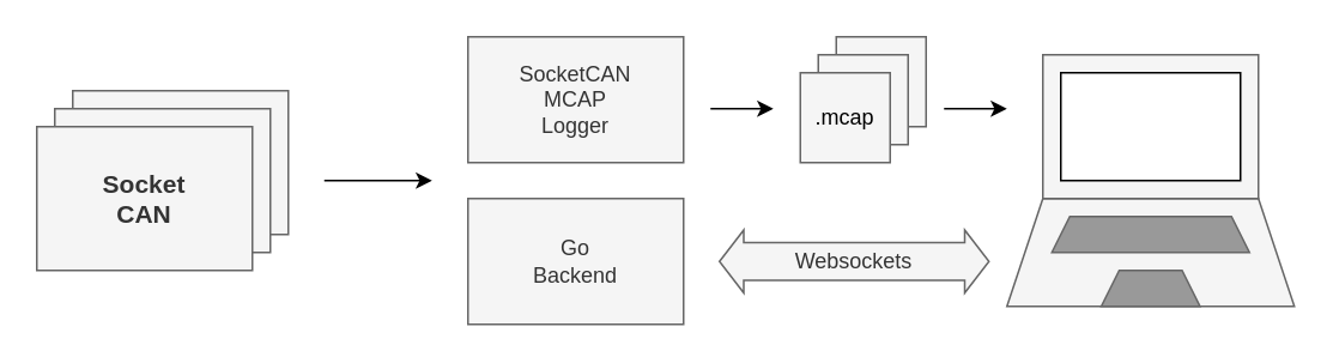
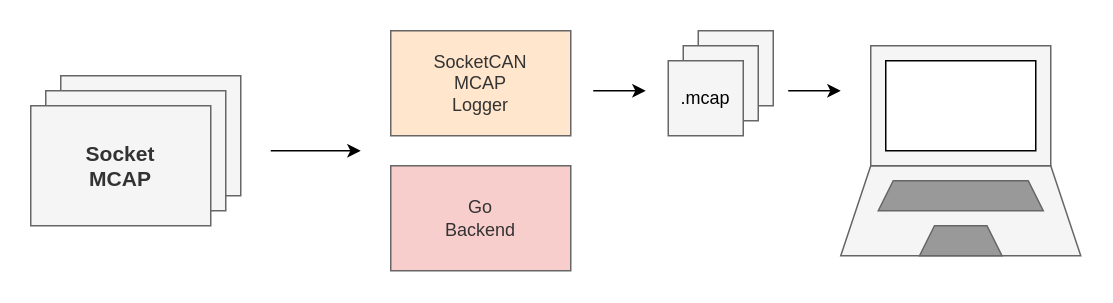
  <mxCell id="0" />
  <mxCell id="1" parent="0" />
  <mxCell id="2" value="" style="rounded=0;whiteSpace=wrap;html=1;fillColor=#f5f5f5;fontColor=#333333;strokeColor=#666666;" parent="1" vertex="1"><mxGeometry x="465" y="20" width="50" height="50" as="geometry" /></mxCell>
  <mxCell id="3" value="" style="rounded=0;whiteSpace=wrap;html=1;fillColor=#f5f5f5;fontColor=#333333;strokeColor=#666666;" parent="1" vertex="1"><mxGeometry x="455" y="30" width="50" height="50" as="geometry" /></mxCell>
  <mxCell id="4" value="" style="rounded=0;whiteSpace=wrap;html=1;fillColor=#f5f5f5;fontColor=#333333;strokeColor=#666666;" parent="1" vertex="1"><mxGeometry x="40" y="50" width="120" height="80" as="geometry" /></mxCell>
  <mxCell id="5" value="" style="rounded=0;whiteSpace=wrap;html=1;fillColor=#f5f5f5;fontColor=#333333;strokeColor=#666666;" parent="1" vertex="1"><mxGeometry x="30" y="60" width="120" height="80" as="geometry" /></mxCell>
- <mxCell id="6" value="&lt;font style=&quot;font-size: 14px;&quot;&gt;&lt;b&gt;Socket&lt;br&gt;CAN&lt;/b&gt;&lt;/font&gt;" style="rounded=0;whiteSpace=wrap;html=1;fillColor=#f5f5f5;fontColor=#333333;strokeColor=#666666;" parent="1" vertex="1"><mxGeometry x="20" y="70" width="120" height="80" as="geometry" /></mxCell>
- <mxCell id="7" value="SocketCAN&lt;br&gt;MCAP&lt;br&gt;Logger" style="rounded=0;whiteSpace=wrap;html=1;fillColor=#f5f5f5;fontColor=#333333;strokeColor=#666666;" parent="1" vertex="1"><mxGeometry x="260" y="20" width="120" height="70" as="geometry" /></mxCell>
- <mxCell id="8" value="Go&lt;br&gt;Backend" style="rounded=0;whiteSpace=wrap;html=1;fillColor=#f5f5f5;fontColor=#333333;strokeColor=#666666;" parent="1" vertex="1"><mxGeometry x="260" y="110" width="120" height="70" as="geometry" /></mxCell>
+ <mxCell id="6" value="&lt;font style=&quot;font-size: 14px;&quot;&gt;&lt;b&gt;Socket&lt;br&gt;MCAP&lt;/b&gt;&lt;/font&gt;" style="rounded=0;whiteSpace=wrap;html=1;fillColor=#f5f5f5;fontColor=#333333;strokeColor=#666666;" parent="1" vertex="1"><mxGeometry x="20" y="70" width="120" height="80" as="geometry" /></mxCell>
+ <mxCell id="7" value="SocketCAN&lt;br&gt;MCAP&lt;br&gt;Logger" style="rounded=0;whiteSpace=wrap;html=1;fillColor=#ffe6cc;fontColor=#333333;strokeColor=#666666;" parent="1" vertex="1"><mxGeometry x="260" y="20" width="120" height="70" as="geometry" /></mxCell>
+ <mxCell id="8" value="Go&lt;br&gt;Backend" style="rounded=0;whiteSpace=wrap;html=1;fillColor=#f8cecc;fontColor=#333333;strokeColor=#666666;" parent="1" vertex="1"><mxGeometry x="260" y="110" width="120" height="70" as="geometry" /></mxCell>
  <mxCell id="9" value="" style="rounded=0;whiteSpace=wrap;html=1;fillColor=#f5f5f5;fontColor=#333333;strokeColor=#666666;" parent="1" vertex="1"><mxGeometry x="445" y="40" width="50" height="50" as="geometry" /></mxCell>
  <mxCell id="10" value=".mcap" style="text;strokeColor=none;align=center;fillColor=none;html=1;verticalAlign=middle;whiteSpace=wrap;rounded=0;" parent="1" vertex="1"><mxGeometry x="440" y="50" width="60" height="30" as="geometry" /></mxCell>
  <mxCell id="11" value="" style="shape=trapezoid;perimeter=trapezoidPerimeter;whiteSpace=wrap;html=1;fixedSize=1;fillColor=#f5f5f5;fontColor=#333333;strokeColor=#666666;" parent="1" vertex="1"><mxGeometry x="560" y="110" width="160" height="60" as="geometry" /></mxCell>
  <mxCell id="12" value="" style="rounded=0;whiteSpace=wrap;html=1;fillColor=#f5f5f5;fontColor=#333333;strokeColor=#666666;" parent="1" vertex="1"><mxGeometry x="580" y="30" width="120" height="80" as="geometry" /></mxCell>
  <mxCell id="13" value="" style="rounded=0;whiteSpace=wrap;html=1;" parent="1" vertex="1"><mxGeometry x="590" y="40" width="100" height="60" as="geometry" /></mxCell>
  <mxCell id="14" value="" style="shape=trapezoid;perimeter=trapezoidPerimeter;whiteSpace=wrap;html=1;fixedSize=1;fillColor=#999999;fontColor=#333333;strokeColor=#666666;size=10;" parent="1" vertex="1"><mxGeometry x="585" y="120" width="110" height="20" as="geometry" /></mxCell>
  <mxCell id="15" value="" style="shape=trapezoid;perimeter=trapezoidPerimeter;whiteSpace=wrap;html=1;fixedSize=1;fillColor=#999999;fontColor=#333333;strokeColor=#666666;size=10;" parent="1" vertex="1"><mxGeometry x="612.5" y="150" width="55" height="20" as="geometry" /></mxCell>
- <mxCell id="16" value="Websockets" style="shape=doubleArrow;whiteSpace=wrap;html=1;arrowWidth=0.604;arrowSize=0.09;fillColor=#f5f5f5;fontColor=#333333;strokeColor=#666666;" parent="1" vertex="1"><mxGeometry x="400" y="127.5" width="150" height="35" as="geometry" /></mxCell>
  <mxCell id="17" value="" style="endArrow=classic;html=1;rounded=0;" parent="1" edge="1"><mxGeometry width="50" height="50" relative="1" as="geometry"><mxPoint x="395" y="60" as="sourcePoint" /><mxPoint x="430" y="60" as="targetPoint" /></mxGeometry></mxCell>
  <mxCell id="18" value="" style="endArrow=classic;html=1;rounded=0;" parent="1" edge="1"><mxGeometry width="50" height="50" relative="1" as="geometry"><mxPoint x="525" y="60" as="sourcePoint" /><mxPoint x="560" y="60" as="targetPoint" /></mxGeometry></mxCell>
  <mxCell id="19" value="" style="endArrow=classic;html=1;rounded=0;" parent="1" edge="1"><mxGeometry width="50" height="50" relative="1" as="geometry"><mxPoint x="180" y="100" as="sourcePoint" /><mxPoint x="240" y="100" as="targetPoint" /></mxGeometry></mxCell>
